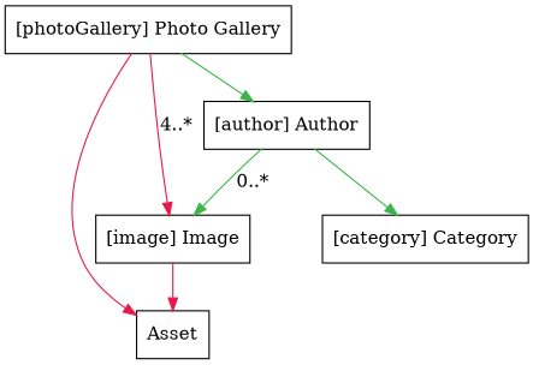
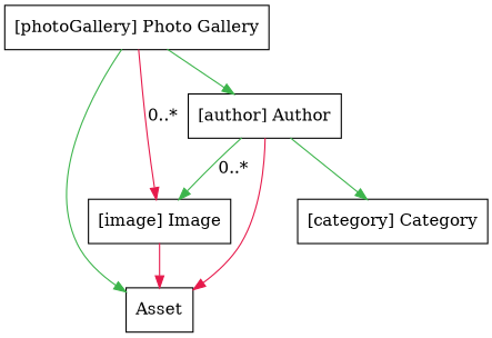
  digraph {
    node [shape=record]
    edge [color="#3cb44b" dir=forward]
    n1 [label="[photoGallery] Photo Gallery"]
    Asset
    n3 [label="[image] Image"]
    n4 [label="[author] Author"]
    n5 [label="[category] Category"]
-   n1 -> Asset [color="#e6194B"]
-   n1 -> n3 [color="#e6194B" label="4..*"]
+   n1 -> Asset
+   n1 -> n3 [color="#e6194B" label="0..*"]
    n1 -> n4
    n3 -> Asset [color="#e6194B"]
+   n4 -> Asset [color="#e6194B"]
    n4 -> n3 [label="0..*"]
    n4 -> n5
  }
